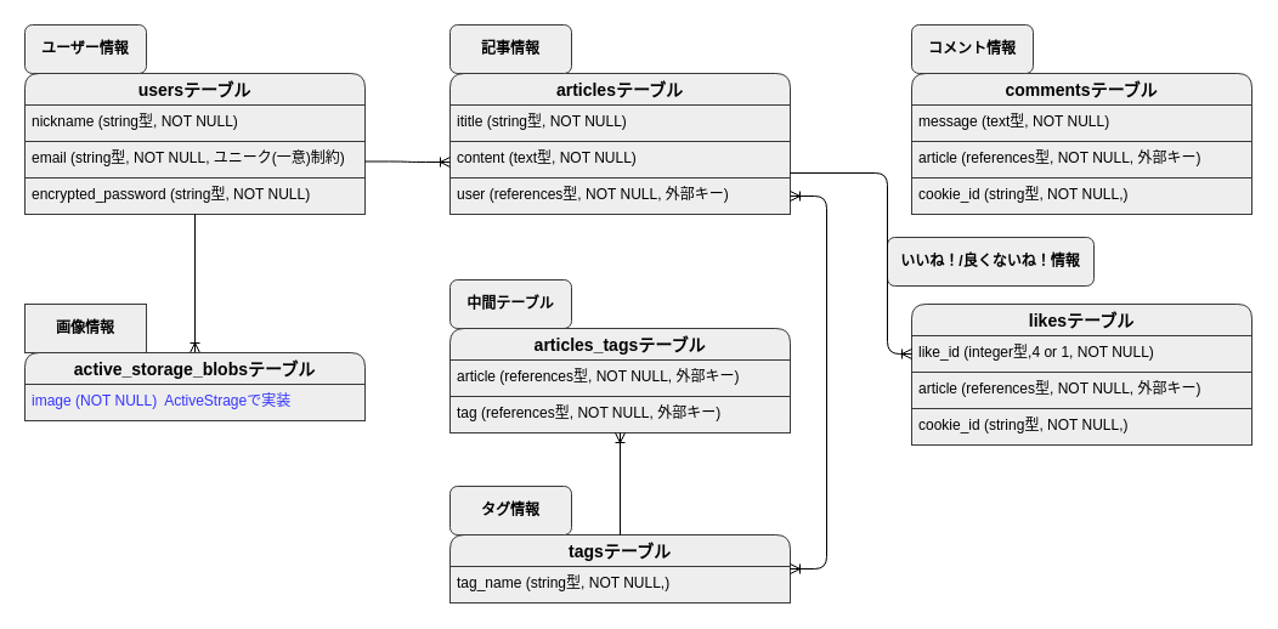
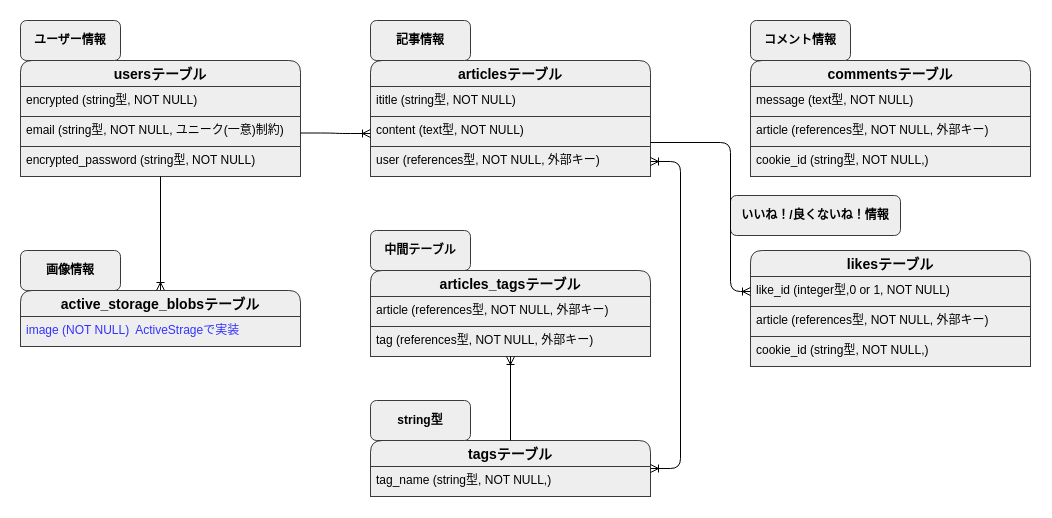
  <mxCell id="0" />
  <mxCell id="1" parent="0" />
  <mxCell id="2" value="usersテーブル" style="swimlane;fontStyle=1;childLayout=stackLayout;horizontal=1;startSize=26;horizontalStack=0;resizeParent=1;resizeParentMax=0;resizeLast=0;collapsible=1;marginBottom=0;align=center;fontSize=14;rounded=1;labelBackgroundColor=none;fillColor=#eeeeee;strokeColor=#36393d;fontColor=#000000;" parent="1" vertex="1"><mxGeometry x="20" y="60" width="280" height="116" as="geometry" /></mxCell>
- <mxCell id="3" value="nickname (string型, NOT NULL)" style="text;strokeColor=#36393d;fillColor=#eeeeee;spacingLeft=4;spacingRight=4;overflow=hidden;rotatable=0;points=[[0,0.5],[1,0.5]];portConstraint=eastwest;fontSize=12;labelBackgroundColor=none;fontColor=#000000;" parent="2" vertex="1"><mxGeometry y="26" width="280" height="30" as="geometry" /></mxCell>
+ <mxCell id="3" value="encrypted (string型, NOT NULL)" style="text;strokeColor=#36393d;fillColor=#eeeeee;spacingLeft=4;spacingRight=4;overflow=hidden;rotatable=0;points=[[0,0.5],[1,0.5]];portConstraint=eastwest;fontSize=12;labelBackgroundColor=none;fontColor=#000000;" parent="2" vertex="1"><mxGeometry y="26" width="280" height="30" as="geometry" /></mxCell>
  <mxCell id="4" value="email (string型, NOT NULL, ユニーク(一意)制約)" style="text;strokeColor=#36393d;fillColor=#eeeeee;spacingLeft=4;spacingRight=4;overflow=hidden;rotatable=0;points=[[0,0.5],[1,0.5]];portConstraint=eastwest;fontSize=12;fontColor=#000000;" parent="2" vertex="1"><mxGeometry y="56" width="280" height="30" as="geometry" /></mxCell>
  <mxCell id="5" value="encrypted_password (string型, NOT NULL)" style="text;strokeColor=#36393d;fillColor=#eeeeee;spacingLeft=4;spacingRight=4;overflow=hidden;rotatable=0;points=[[0,0.5],[1,0.5]];portConstraint=eastwest;fontSize=12;fontColor=#000000;" parent="2" vertex="1"><mxGeometry y="86" width="280" height="30" as="geometry" /></mxCell>
  <mxCell id="6" style="edgeStyle=orthogonalEdgeStyle;rounded=0;orthogonalLoop=1;jettySize=auto;html=1;exitX=1;exitY=0.5;exitDx=0;exitDy=0;" parent="2" edge="1"><mxGeometry relative="1" as="geometry"><mxPoint x="280" y="131" as="sourcePoint" /><mxPoint x="280" y="131" as="targetPoint" /></mxGeometry></mxCell>
  <mxCell id="7" value="articlesテーブル" style="swimlane;fontStyle=1;childLayout=stackLayout;horizontal=1;startSize=26;horizontalStack=0;resizeParent=1;resizeParentMax=0;resizeLast=0;collapsible=1;marginBottom=0;align=center;fontSize=14;rounded=1;labelBackgroundColor=none;fillColor=#eeeeee;strokeColor=#36393d;fontColor=#000000;" parent="1" vertex="1"><mxGeometry x="370" y="60" width="280" height="116" as="geometry" /></mxCell>
  <mxCell id="8" value="ititle (string型, NOT NULL)" style="text;strokeColor=#36393d;fillColor=#eeeeee;spacingLeft=4;spacingRight=4;overflow=hidden;rotatable=0;points=[[0,0.5],[1,0.5]];portConstraint=eastwest;fontSize=12;fontColor=#000000;" parent="7" vertex="1"><mxGeometry y="26" width="280" height="30" as="geometry" /></mxCell>
  <mxCell id="9" value="content (text型, NOT NULL)" style="text;strokeColor=#36393d;fillColor=#eeeeee;spacingLeft=4;spacingRight=4;overflow=hidden;rotatable=0;points=[[0,0.5],[1,0.5]];portConstraint=eastwest;fontSize=12;fontColor=#000000;" parent="7" vertex="1"><mxGeometry y="56" width="280" height="30" as="geometry" /></mxCell>
  <mxCell id="10" value="user (references型, NOT NULL, 外部キー)" style="text;strokeColor=#36393d;fillColor=#eeeeee;spacingLeft=4;spacingRight=4;overflow=hidden;rotatable=0;points=[[0,0.5],[1,0.5]];portConstraint=eastwest;fontSize=12;fontColor=#000000;" parent="7" vertex="1"><mxGeometry y="86" width="280" height="30" as="geometry" /></mxCell>
  <mxCell id="11" value="tagsテーブル" style="swimlane;fontStyle=1;childLayout=stackLayout;horizontal=1;startSize=26;horizontalStack=0;resizeParent=1;resizeParentMax=0;resizeLast=0;collapsible=1;marginBottom=0;align=center;fontSize=14;rounded=1;labelBackgroundColor=none;fillColor=#eeeeee;strokeColor=#36393d;fontColor=#000000;" parent="1" vertex="1"><mxGeometry x="370" y="440" width="280" height="56" as="geometry" /></mxCell>
  <mxCell id="12" value="tag_name (string型, NOT NULL,)" style="text;strokeColor=#36393d;fillColor=#eeeeee;spacingLeft=4;spacingRight=4;overflow=hidden;rotatable=0;points=[[0,0.5],[1,0.5]];portConstraint=eastwest;fontSize=12;fontColor=#000000;" parent="11" vertex="1"><mxGeometry y="26" width="280" height="30" as="geometry" /></mxCell>
  <mxCell id="13" value="" style="endArrow=none;html=1;rounded=0;fontColor=#000000;entryX=0.5;entryY=1;entryDx=0;entryDy=0;startArrow=ERoneToMany;startFill=0;" parent="1" target="2" edge="1"><mxGeometry relative="1" as="geometry"><mxPoint x="160" y="290" as="sourcePoint" /><mxPoint x="330" y="340" as="targetPoint" /></mxGeometry></mxCell>
  <mxCell id="14" value="ユーザー情報" style="whiteSpace=wrap;html=1;align=center;rounded=1;glass=0;labelBackgroundColor=none;strokeColor=#36393d;fillColor=#eeeeee;fontColor=#000000;fontStyle=1" parent="1" vertex="1"><mxGeometry x="20" y="20" width="100" height="40" as="geometry" /></mxCell>
  <mxCell id="15" value="記事情報" style="whiteSpace=wrap;html=1;align=center;rounded=1;glass=0;labelBackgroundColor=none;strokeColor=#36393d;fillColor=#eeeeee;fontColor=#000000;fontStyle=1" parent="1" vertex="1"><mxGeometry x="370" y="20" width="100" height="40" as="geometry" /></mxCell>
- <mxCell id="16" value="画像情報" style="whiteSpace=wrap;html=1;align=center;glass=0;labelBackgroundColor=none;strokeColor=#36393d;fillColor=#eeeeee;fontColor=#000000;fontStyle=1;rounded=0;" parent="1" vertex="1"><mxGeometry x="20" y="250" width="100" height="40" as="geometry" /></mxCell>
- <mxCell id="17" value="タグ情報" style="whiteSpace=wrap;html=1;align=center;rounded=1;glass=0;labelBackgroundColor=none;strokeColor=#36393d;fillColor=#eeeeee;fontColor=#000000;fontStyle=1" parent="1" vertex="1"><mxGeometry x="370" y="400" width="100" height="40" as="geometry" /></mxCell>
+ <mxCell id="16" value="画像情報" style="whiteSpace=wrap;html=1;align=center;rounded=1;glass=0;labelBackgroundColor=none;strokeColor=#36393d;fillColor=#eeeeee;fontColor=#000000;fontStyle=1" parent="1" vertex="1"><mxGeometry x="20" y="250" width="100" height="40" as="geometry" /></mxCell>
+ <mxCell id="17" value="string型" style="whiteSpace=wrap;html=1;align=center;rounded=1;glass=0;labelBackgroundColor=none;strokeColor=#36393d;fillColor=#eeeeee;fontColor=#000000;fontStyle=1" parent="1" vertex="1"><mxGeometry x="370" y="400" width="100" height="40" as="geometry" /></mxCell>
  <mxCell id="18" value="" style="edgeStyle=entityRelationEdgeStyle;fontSize=12;html=1;endArrow=ERoneToMany;fontColor=#000000;exitX=1;exitY=0.5;exitDx=0;exitDy=0;" parent="1" edge="1"><mxGeometry width="100" height="100" relative="1" as="geometry"><mxPoint x="300" y="132.5" as="sourcePoint" /><mxPoint x="370" y="133" as="targetPoint" /></mxGeometry></mxCell>
  <mxCell id="19" value="commentsテーブル" style="swimlane;fontStyle=1;childLayout=stackLayout;horizontal=1;startSize=26;horizontalStack=0;resizeParent=1;resizeParentMax=0;resizeLast=0;collapsible=1;marginBottom=0;align=center;fontSize=14;rounded=1;labelBackgroundColor=none;fillColor=#eeeeee;strokeColor=#36393d;fontColor=#000000;" parent="1" vertex="1"><mxGeometry x="750" y="60" width="280" height="116" as="geometry" /></mxCell>
  <mxCell id="20" value="message (text型, NOT NULL)" style="text;strokeColor=#36393d;fillColor=#eeeeee;spacingLeft=4;spacingRight=4;overflow=hidden;rotatable=0;points=[[0,0.5],[1,0.5]];portConstraint=eastwest;fontSize=12;fontColor=#000000;" parent="19" vertex="1"><mxGeometry y="26" width="280" height="30" as="geometry" /></mxCell>
  <mxCell id="21" style="edgeStyle=orthogonalEdgeStyle;rounded=0;orthogonalLoop=1;jettySize=auto;html=1;exitX=1;exitY=0.5;exitDx=0;exitDy=0;" parent="19" edge="1"><mxGeometry relative="1" as="geometry"><mxPoint x="280" y="131" as="sourcePoint" /><mxPoint x="280" y="131" as="targetPoint" /></mxGeometry></mxCell>
  <mxCell id="22" value="article (references型, NOT NULL, 外部キー)" style="text;strokeColor=#36393d;fillColor=#eeeeee;spacingLeft=4;spacingRight=4;overflow=hidden;rotatable=0;points=[[0,0.5],[1,0.5]];portConstraint=eastwest;fontSize=12;fontColor=#000000;" parent="19" vertex="1"><mxGeometry y="56" width="280" height="30" as="geometry" /></mxCell>
  <mxCell id="23" value="cookie_id (string型, NOT NULL,)" style="text;strokeColor=#36393d;fillColor=#eeeeee;spacingLeft=4;spacingRight=4;overflow=hidden;rotatable=0;points=[[0,0.5],[1,0.5]];portConstraint=eastwest;fontSize=12;fontColor=#000000;" vertex="1" parent="19"><mxGeometry y="86" width="280" height="30" as="geometry" /></mxCell>
  <mxCell id="24" value="コメント情報" style="whiteSpace=wrap;html=1;align=center;rounded=1;glass=0;labelBackgroundColor=none;strokeColor=#36393d;fillColor=#eeeeee;fontColor=#000000;fontStyle=1" parent="1" vertex="1"><mxGeometry x="750" y="20" width="100" height="40" as="geometry" /></mxCell>
  <mxCell id="25" value="中間テーブル" style="whiteSpace=wrap;html=1;align=center;rounded=1;glass=0;labelBackgroundColor=none;strokeColor=#36393d;fillColor=#eeeeee;fontColor=#000000;fontStyle=1" vertex="1" parent="1"><mxGeometry x="370" y="230" width="100" height="40" as="geometry" /></mxCell>
  <mxCell id="26" value="articles_tagsテーブル" style="swimlane;fontStyle=1;childLayout=stackLayout;horizontal=1;startSize=26;horizontalStack=0;resizeParent=1;resizeParentMax=0;resizeLast=0;collapsible=1;marginBottom=0;align=center;fontSize=14;rounded=1;labelBackgroundColor=none;fillColor=#eeeeee;strokeColor=#36393d;fontColor=#000000;" vertex="1" parent="1"><mxGeometry x="370" y="270" width="280" height="86" as="geometry" /></mxCell>
  <mxCell id="27" value="article (references型, NOT NULL, 外部キー)" style="text;strokeColor=#36393d;fillColor=#eeeeee;spacingLeft=4;spacingRight=4;overflow=hidden;rotatable=0;points=[[0,0.5],[1,0.5]];portConstraint=eastwest;fontSize=12;fontColor=#000000;" vertex="1" parent="26"><mxGeometry y="26" width="280" height="30" as="geometry" /></mxCell>
  <mxCell id="28" value="tag (references型, NOT NULL, 外部キー)" style="text;strokeColor=#36393d;fillColor=#eeeeee;spacingLeft=4;spacingRight=4;overflow=hidden;rotatable=0;points=[[0,0.5],[1,0.5]];portConstraint=eastwest;fontSize=12;fontColor=#000000;" vertex="1" parent="26"><mxGeometry y="56" width="280" height="30" as="geometry" /></mxCell>
  <mxCell id="29" value="" style="fontSize=12;html=1;endArrow=ERoneToMany;fontColor=#000000;exitX=0.5;exitY=0;exitDx=0;exitDy=0;entryX=0.5;entryY=1;entryDx=0;entryDy=0;" edge="1" parent="1" source="11" target="26"><mxGeometry width="100" height="100" relative="1" as="geometry"><mxPoint x="560" y="216" as="sourcePoint" /><mxPoint x="640" y="400" as="targetPoint" /><Array as="points" /></mxGeometry></mxCell>
  <mxCell id="30" value="" style="edgeStyle=entityRelationEdgeStyle;fontSize=12;html=1;endArrow=ERoneToMany;startArrow=ERoneToMany;exitX=1;exitY=0.5;exitDx=0;exitDy=0;entryX=1;entryY=0.5;entryDx=0;entryDy=0;" edge="1" parent="1" source="11" target="10"><mxGeometry width="100" height="100" relative="1" as="geometry"><mxPoint x="660" y="390" as="sourcePoint" /><mxPoint x="730" y="200" as="targetPoint" /></mxGeometry></mxCell>
  <mxCell id="31" value="active_storage_blobsテーブル" style="swimlane;fontStyle=1;childLayout=stackLayout;horizontal=1;startSize=26;horizontalStack=0;resizeParent=1;resizeParentMax=0;resizeLast=0;collapsible=1;marginBottom=0;align=center;fontSize=14;rounded=1;labelBackgroundColor=none;fillColor=#eeeeee;strokeColor=#36393d;fontColor=#000000;" vertex="1" parent="1"><mxGeometry x="20" y="290" width="280" height="56" as="geometry" /></mxCell>
  <mxCell id="32" value="image (NOT NULL)  ActiveStrageで実装" style="text;strokeColor=#36393d;fillColor=#eeeeee;spacingLeft=4;spacingRight=4;overflow=hidden;rotatable=0;points=[[0,0.5],[1,0.5]];portConstraint=eastwest;fontSize=12;fontColor=#3333FF;" vertex="1" parent="31"><mxGeometry y="26" width="280" height="30" as="geometry" /></mxCell>
  <mxCell id="33" value="likesテーブル" style="swimlane;fontStyle=1;childLayout=stackLayout;horizontal=1;startSize=26;horizontalStack=0;resizeParent=1;resizeParentMax=0;resizeLast=0;collapsible=1;marginBottom=0;align=center;fontSize=14;rounded=1;labelBackgroundColor=none;fillColor=#eeeeee;strokeColor=#36393d;fontColor=#000000;" vertex="1" parent="1"><mxGeometry x="750" y="250" width="280" height="116" as="geometry" /></mxCell>
- <mxCell id="34" value="like_id (integer型,4 or 1, NOT NULL)" style="text;strokeColor=#36393d;fillColor=#eeeeee;spacingLeft=4;spacingRight=4;overflow=hidden;rotatable=0;points=[[0,0.5],[1,0.5]];portConstraint=eastwest;fontSize=12;fontColor=#000000;" vertex="1" parent="33"><mxGeometry y="26" width="280" height="30" as="geometry" /></mxCell>
+ <mxCell id="34" value="like_id (integer型,0 or 1, NOT NULL)" style="text;strokeColor=#36393d;fillColor=#eeeeee;spacingLeft=4;spacingRight=4;overflow=hidden;rotatable=0;points=[[0,0.5],[1,0.5]];portConstraint=eastwest;fontSize=12;fontColor=#000000;" vertex="1" parent="33"><mxGeometry y="26" width="280" height="30" as="geometry" /></mxCell>
  <mxCell id="35" style="edgeStyle=orthogonalEdgeStyle;rounded=0;orthogonalLoop=1;jettySize=auto;html=1;exitX=1;exitY=0.5;exitDx=0;exitDy=0;" edge="1" parent="33"><mxGeometry relative="1" as="geometry"><mxPoint x="280" y="131" as="sourcePoint" /><mxPoint x="280" y="131" as="targetPoint" /></mxGeometry></mxCell>
  <mxCell id="36" value="article (references型, NOT NULL, 外部キー)" style="text;strokeColor=#36393d;fillColor=#eeeeee;spacingLeft=4;spacingRight=4;overflow=hidden;rotatable=0;points=[[0,0.5],[1,0.5]];portConstraint=eastwest;fontSize=12;fontColor=#000000;" vertex="1" parent="33"><mxGeometry y="56" width="280" height="30" as="geometry" /></mxCell>
  <mxCell id="37" value="cookie_id (string型, NOT NULL,)" style="text;strokeColor=#36393d;fillColor=#eeeeee;spacingLeft=4;spacingRight=4;overflow=hidden;rotatable=0;points=[[0,0.5],[1,0.5]];portConstraint=eastwest;fontSize=12;fontColor=#000000;" vertex="1" parent="33"><mxGeometry y="86" width="280" height="30" as="geometry" /></mxCell>
  <mxCell id="38" value="いいね！/良くないね！情報" style="whiteSpace=wrap;html=1;align=center;rounded=1;glass=0;labelBackgroundColor=none;strokeColor=#36393d;fillColor=#eeeeee;fontColor=#000000;fontStyle=1" vertex="1" parent="1"><mxGeometry x="730" y="195" width="170" height="40" as="geometry" /></mxCell>
  <mxCell id="39" value="" style="fontSize=12;html=1;endArrow=ERoneToMany;fontColor=#000000;entryX=0;entryY=0.5;entryDx=0;entryDy=0;exitX=1;exitY=0.867;exitDx=0;exitDy=0;exitPerimeter=0;" edge="1" parent="1" source="9" target="34"><mxGeometry width="100" height="100" relative="1" as="geometry"><mxPoint x="730" y="140" as="sourcePoint" /><mxPoint x="760" y="140" as="targetPoint" /><Array as="points"><mxPoint x="730" y="142" /><mxPoint x="730" y="291" /></Array></mxGeometry></mxCell>
